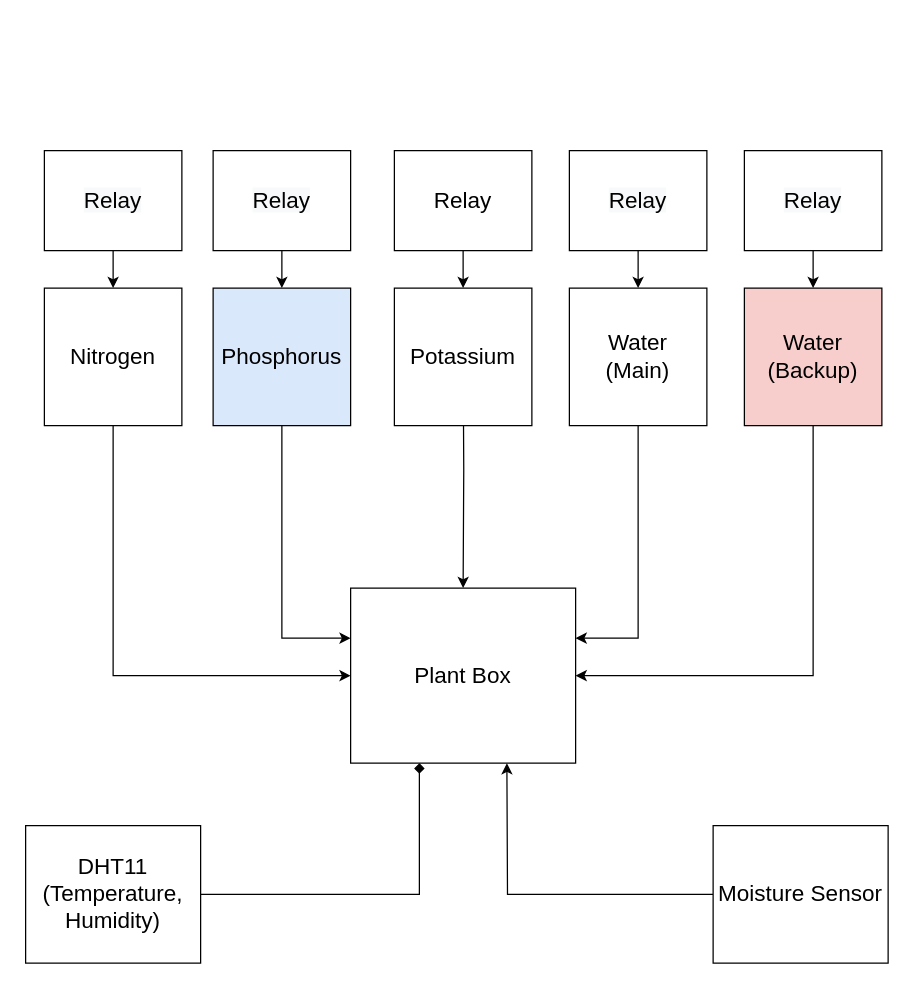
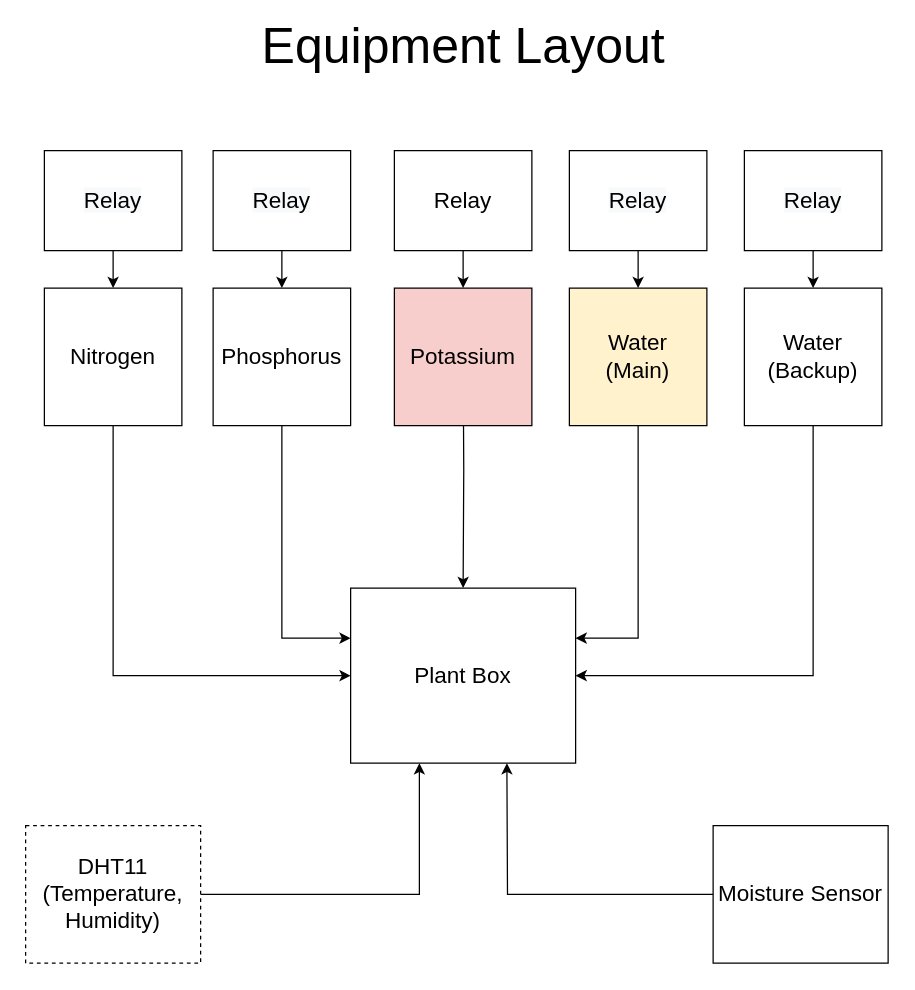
  <mxCell id="0" />
  <mxCell id="1" parent="0" />
  <mxCell id="2" value="&lt;font style=&quot;font-size: 18px&quot;&gt;Plant Box&lt;/font&gt;" style="rounded=0;whiteSpace=wrap;html=1;" parent="1" vertex="1"><mxGeometry x="280" y="470" width="180" height="140" as="geometry" /></mxCell>
  <mxCell id="3" style="edgeStyle=orthogonalEdgeStyle;rounded=0;orthogonalLoop=1;jettySize=auto;html=1;entryX=0;entryY=0.5;entryDx=0;entryDy=0;fontSize=18;" parent="1" target="2" edge="1"><mxGeometry relative="1" as="geometry"><mxPoint x="90" y="280" as="sourcePoint" /><Array as="points"><mxPoint x="90" y="540" /></Array></mxGeometry></mxCell>
  <mxCell id="4" value="Nitrogen" style="rounded=0;whiteSpace=wrap;html=1;fontSize=18;" parent="1" vertex="1"><mxGeometry x="35" y="230" width="110" height="110" as="geometry" /></mxCell>
  <mxCell id="5" style="edgeStyle=orthogonalEdgeStyle;rounded=0;orthogonalLoop=1;jettySize=auto;html=1;fontSize=18;" parent="1" edge="1"><mxGeometry relative="1" as="geometry"><mxPoint x="225" y="280" as="sourcePoint" /><mxPoint x="280" y="510" as="targetPoint" /><Array as="points"><mxPoint x="225" y="510" /><mxPoint x="280" y="510" /></Array></mxGeometry></mxCell>
- <mxCell id="6" value="Phosphorus" style="rounded=0;whiteSpace=wrap;html=1;fontSize=18;fillColor=#dae8fc;" parent="1" vertex="1"><mxGeometry x="170" y="230" width="110" height="110" as="geometry" /></mxCell>
+ <mxCell id="6" value="Phosphorus" style="rounded=0;whiteSpace=wrap;html=1;fontSize=18;" parent="1" vertex="1"><mxGeometry x="170" y="230" width="110" height="110" as="geometry" /></mxCell>
  <mxCell id="7" style="edgeStyle=orthogonalEdgeStyle;rounded=0;orthogonalLoop=1;jettySize=auto;html=1;fontSize=18;" parent="1" target="2" edge="1"><mxGeometry relative="1" as="geometry"><mxPoint x="370" y="280" as="sourcePoint" /></mxGeometry></mxCell>
- <mxCell id="8" value="Potassium" style="rounded=0;whiteSpace=wrap;html=1;fontSize=18;" parent="1" vertex="1"><mxGeometry x="315" y="230" width="110" height="110" as="geometry" /></mxCell>
+ <mxCell id="8" value="Potassium" style="rounded=0;whiteSpace=wrap;html=1;fontSize=18;fillColor=#f8cecc;" parent="1" vertex="1"><mxGeometry x="315" y="230" width="110" height="110" as="geometry" /></mxCell>
  <mxCell id="9" style="edgeStyle=orthogonalEdgeStyle;rounded=0;orthogonalLoop=1;jettySize=auto;html=1;fontSize=18;" parent="1" target="2" edge="1"><mxGeometry relative="1" as="geometry"><mxPoint x="510" y="280" as="sourcePoint" /><Array as="points"><mxPoint x="510" y="510" /></Array></mxGeometry></mxCell>
- <mxCell id="10" value="Water&lt;br&gt;(Main)" style="rounded=0;whiteSpace=wrap;html=1;fontSize=18;" parent="1" vertex="1"><mxGeometry x="455" y="230" width="110" height="110" as="geometry" /></mxCell>
+ <mxCell id="10" value="Water&lt;br&gt;(Main)" style="rounded=0;whiteSpace=wrap;html=1;fontSize=18;fillColor=#fff2cc;" parent="1" vertex="1"><mxGeometry x="455" y="230" width="110" height="110" as="geometry" /></mxCell>
  <mxCell id="11" style="edgeStyle=orthogonalEdgeStyle;rounded=0;orthogonalLoop=1;jettySize=auto;html=1;entryX=1;entryY=0.5;entryDx=0;entryDy=0;fontSize=18;" parent="1" target="2" edge="1"><mxGeometry relative="1" as="geometry"><mxPoint x="650" y="280" as="sourcePoint" /><Array as="points"><mxPoint x="650" y="540" /></Array></mxGeometry></mxCell>
- <mxCell id="12" value="Water&lt;br&gt;(Backup)" style="rounded=0;whiteSpace=wrap;html=1;fontSize=18;fillColor=#f8cecc;" parent="1" vertex="1"><mxGeometry x="595" y="230" width="110" height="110" as="geometry" /></mxCell>
+ <mxCell id="12" value="Water&lt;br&gt;(Backup)" style="rounded=0;whiteSpace=wrap;html=1;fontSize=18;" parent="1" vertex="1"><mxGeometry x="595" y="230" width="110" height="110" as="geometry" /></mxCell>
  <mxCell id="13" style="edgeStyle=orthogonalEdgeStyle;rounded=0;orthogonalLoop=1;jettySize=auto;html=1;fontSize=18;" parent="1" source="14" target="4" edge="1"><mxGeometry relative="1" as="geometry" /></mxCell>
  <mxCell id="14" value="&lt;meta charset=&quot;utf-8&quot;&gt;&lt;span style=&quot;color: rgb(0, 0, 0); font-family: helvetica; font-size: 18px; font-style: normal; font-weight: 400; letter-spacing: normal; text-align: center; text-indent: 0px; text-transform: none; word-spacing: 0px; background-color: rgb(248, 249, 250); display: inline; float: none;&quot;&gt;Relay&lt;/span&gt;" style="rounded=0;whiteSpace=wrap;html=1;fontSize=18;" parent="1" vertex="1"><mxGeometry x="35" y="120" width="110" height="80" as="geometry" /></mxCell>
  <mxCell id="15" style="edgeStyle=orthogonalEdgeStyle;rounded=0;orthogonalLoop=1;jettySize=auto;html=1;fontSize=18;" parent="1" source="16" target="6" edge="1"><mxGeometry relative="1" as="geometry" /></mxCell>
  <mxCell id="16" value="&lt;meta charset=&quot;utf-8&quot;&gt;&lt;span style=&quot;color: rgb(0, 0, 0); font-family: helvetica; font-size: 18px; font-style: normal; font-weight: 400; letter-spacing: normal; text-align: center; text-indent: 0px; text-transform: none; word-spacing: 0px; background-color: rgb(248, 249, 250); display: inline; float: none;&quot;&gt;Relay&lt;/span&gt;" style="rounded=0;whiteSpace=wrap;html=1;fontSize=18;" parent="1" vertex="1"><mxGeometry x="170" y="120" width="110" height="80" as="geometry" /></mxCell>
  <mxCell id="17" style="edgeStyle=orthogonalEdgeStyle;rounded=0;orthogonalLoop=1;jettySize=auto;html=1;fontSize=18;" parent="1" source="18" target="8" edge="1"><mxGeometry relative="1" as="geometry" /></mxCell>
  <mxCell id="18" value="Relay" style="rounded=0;whiteSpace=wrap;html=1;fontSize=18;" parent="1" vertex="1"><mxGeometry x="315" y="120" width="110" height="80" as="geometry" /></mxCell>
  <mxCell id="19" style="edgeStyle=orthogonalEdgeStyle;rounded=0;orthogonalLoop=1;jettySize=auto;html=1;fontSize=18;" parent="1" source="20" target="10" edge="1"><mxGeometry relative="1" as="geometry" /></mxCell>
  <mxCell id="20" value="&lt;meta charset=&quot;utf-8&quot;&gt;&lt;span style=&quot;color: rgb(0, 0, 0); font-family: helvetica; font-size: 18px; font-style: normal; font-weight: 400; letter-spacing: normal; text-align: center; text-indent: 0px; text-transform: none; word-spacing: 0px; background-color: rgb(248, 249, 250); display: inline; float: none;&quot;&gt;Relay&lt;/span&gt;" style="rounded=0;whiteSpace=wrap;html=1;fontSize=18;" parent="1" vertex="1"><mxGeometry x="455" y="120" width="110" height="80" as="geometry" /></mxCell>
  <mxCell id="21" style="edgeStyle=orthogonalEdgeStyle;rounded=0;orthogonalLoop=1;jettySize=auto;html=1;fontSize=18;" parent="1" source="22" target="12" edge="1"><mxGeometry relative="1" as="geometry" /></mxCell>
  <mxCell id="22" value="&lt;meta charset=&quot;utf-8&quot;&gt;&lt;span style=&quot;color: rgb(0, 0, 0); font-family: helvetica; font-size: 18px; font-style: normal; font-weight: 400; letter-spacing: normal; text-align: center; text-indent: 0px; text-transform: none; word-spacing: 0px; background-color: rgb(248, 249, 250); display: inline; float: none;&quot;&gt;Relay&lt;/span&gt;" style="rounded=0;whiteSpace=wrap;html=1;fontSize=18;" parent="1" vertex="1"><mxGeometry x="595" y="120" width="110" height="80" as="geometry" /></mxCell>
- <mxCell id="23" style="edgeStyle=orthogonalEdgeStyle;rounded=0;orthogonalLoop=1;jettySize=auto;html=1;fontSize=18;endArrow=diamond;" parent="1" source="24" target="2" edge="1"><mxGeometry relative="1" as="geometry"><Array as="points"><mxPoint x="335" y="715" /></Array></mxGeometry></mxCell>
- <mxCell id="24" value="DHT11&lt;br&gt;(Temperature,&lt;br&gt;Humidity)" style="rounded=0;whiteSpace=wrap;html=1;fontSize=18;" parent="1" vertex="1"><mxGeometry x="20" y="660" width="140" height="110" as="geometry" /></mxCell>
+ <mxCell id="23" style="edgeStyle=orthogonalEdgeStyle;rounded=0;orthogonalLoop=1;jettySize=auto;html=1;fontSize=18;" parent="1" source="24" target="2" edge="1"><mxGeometry relative="1" as="geometry"><Array as="points"><mxPoint x="335" y="715" /></Array></mxGeometry></mxCell>
+ <mxCell id="24" value="DHT11&lt;br&gt;(Temperature,&lt;br&gt;Humidity)" style="rounded=0;whiteSpace=wrap;html=1;fontSize=18;dashed=1;" parent="1" vertex="1"><mxGeometry x="20" y="660" width="140" height="110" as="geometry" /></mxCell>
  <mxCell id="25" style="edgeStyle=orthogonalEdgeStyle;rounded=0;orthogonalLoop=1;jettySize=auto;html=1;fontSize=18;" parent="1" source="26" edge="1"><mxGeometry relative="1" as="geometry"><mxPoint x="405" y="610" as="targetPoint" /></mxGeometry></mxCell>
  <mxCell id="26" value="Moisture Sensor" style="rounded=0;whiteSpace=wrap;html=1;fontSize=18;" parent="1" vertex="1"><mxGeometry x="570" y="660" width="140" height="110" as="geometry" /></mxCell>
+ <mxCell id="27" value="&lt;font style=&quot;font-size: 40px&quot;&gt;Equipment Layout&lt;/font&gt;" style="text;html=1;resizable=0;autosize=1;align=center;verticalAlign=middle;points=[];fillColor=none;strokeColor=none;rounded=0;" parent="1" vertex="1"><mxGeometry x="200" y="20" width="340" height="30" as="geometry" /></mxCell>
